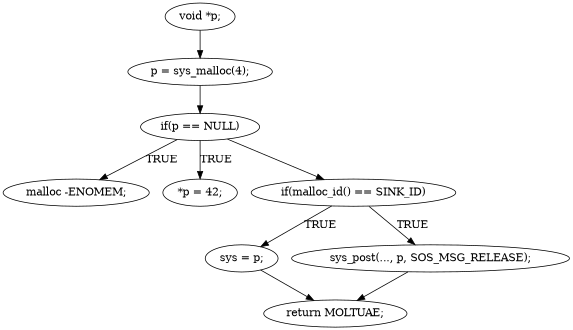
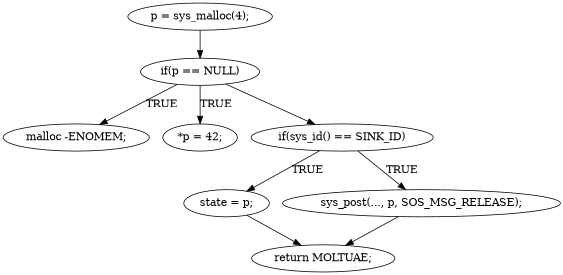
  digraph {
-   n1 [label="void *p;"]
    n2 [label="p = sys_malloc(4);"]
    n3 [label="if(p == NULL)"]
    n4 [label="malloc -ENOMEM;"]
    n5 [label="*p = 42;"]
-   n6 [label="if(malloc_id() == SINK_ID)"]
-   n7 [label="sys = p;"]
+   n6 [label="if(sys_id() == SINK_ID)"]
+   n7 [label="state = p;"]
    n8 [label="sys_post(..., p, SOS_MSG_RELEASE);"]
    n9 [label="return MOLTUAE;"]
-   n1 -> n2
    n2 -> n3
    n3 -> n4 [label=TRUE]
    n3 -> n5 [label=TRUE]
    n3 -> n6
    n6 -> n7 [label=TRUE]
    n6 -> n8 [label=TRUE]
    n7 -> n9
    n8 -> n9
  }
